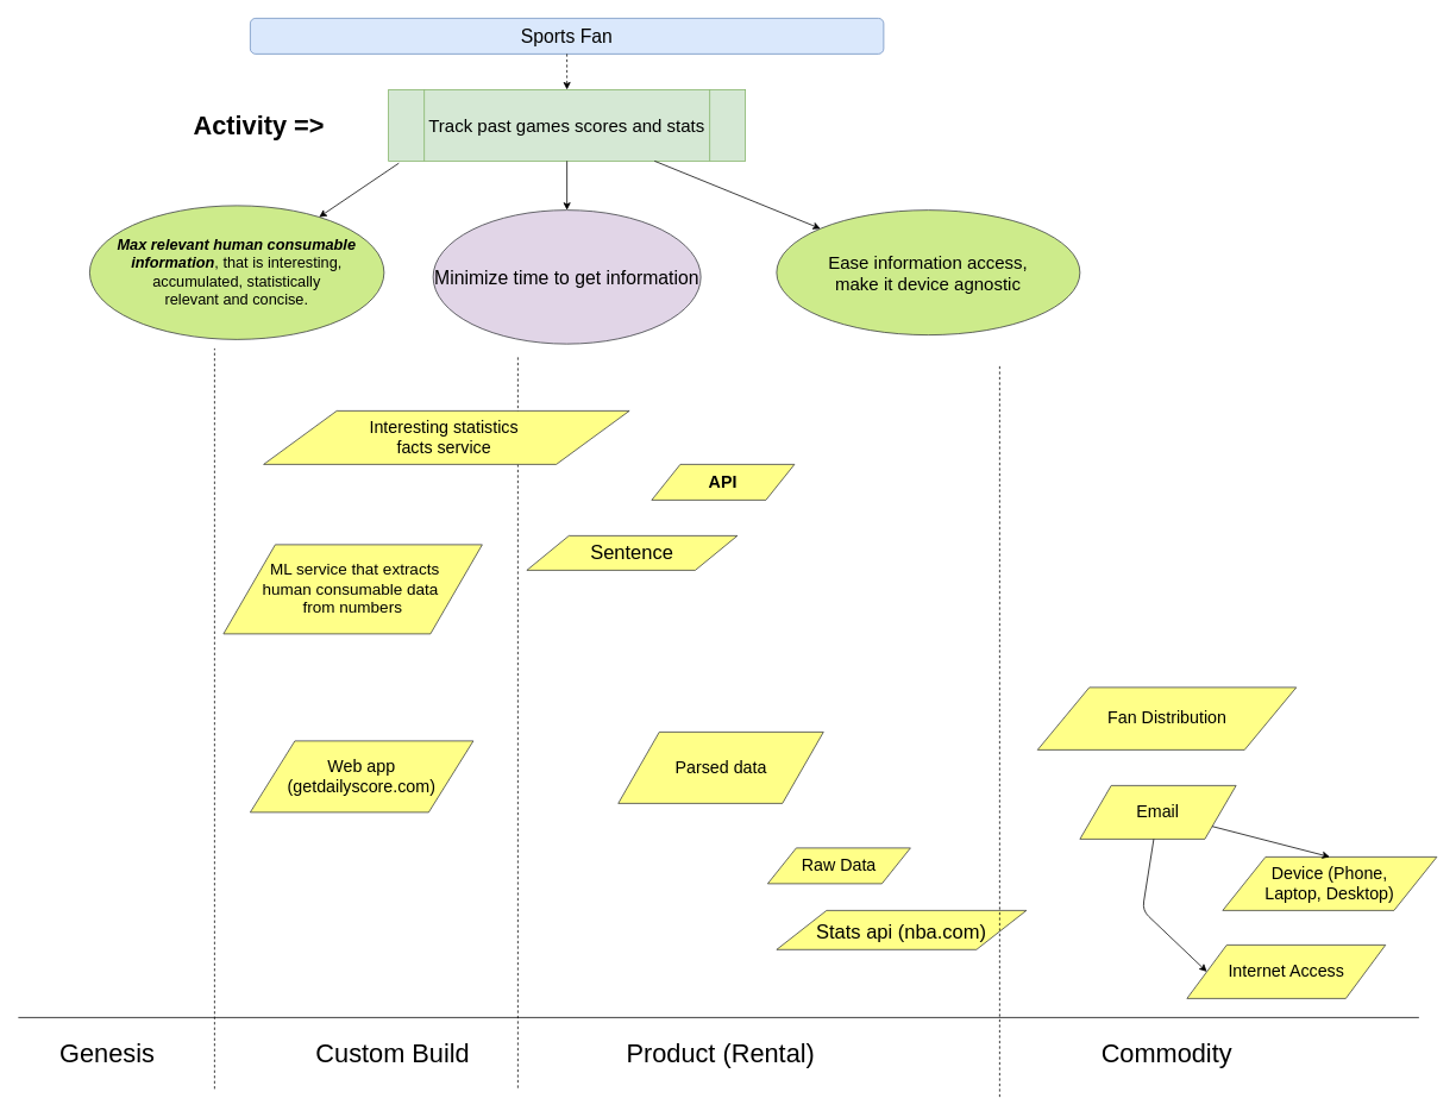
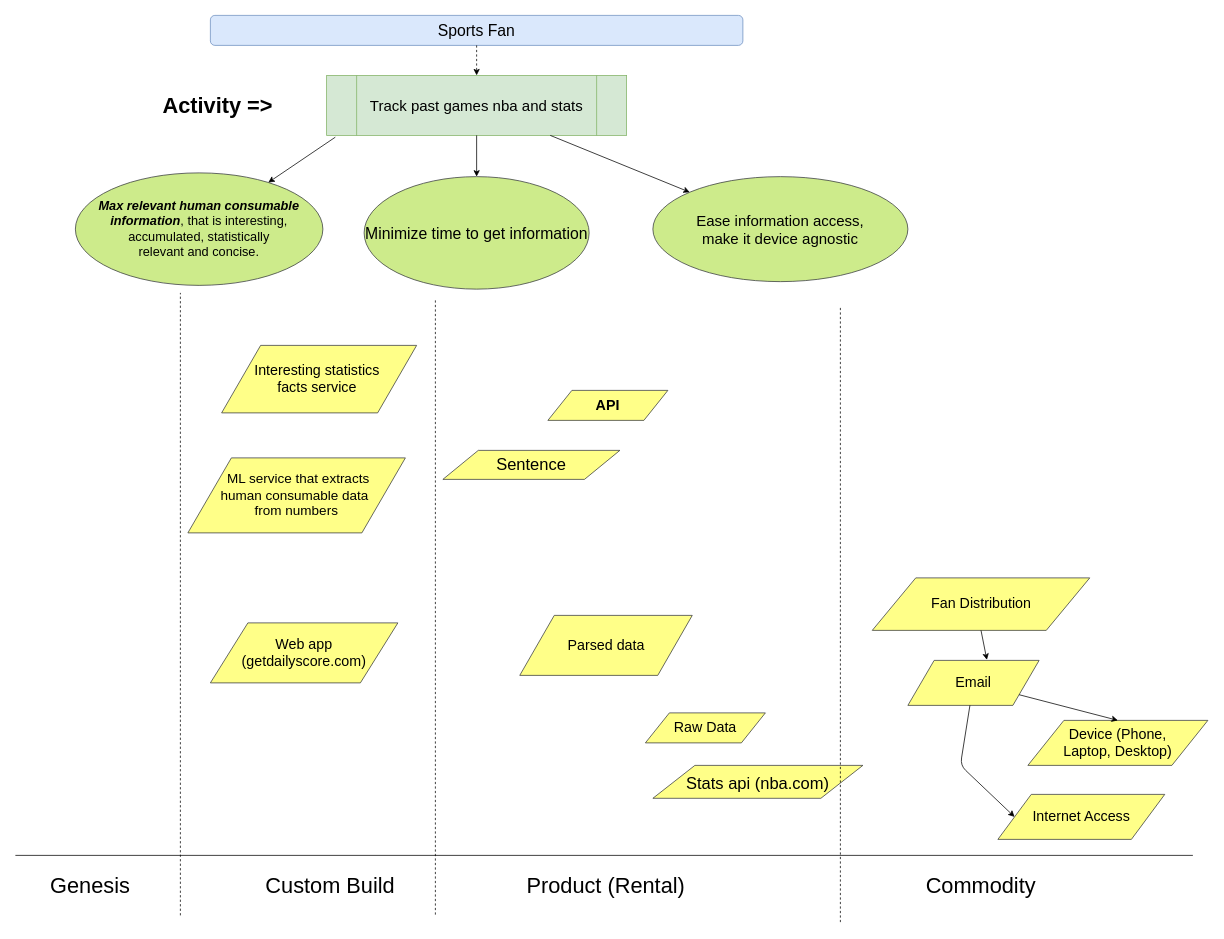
  <mxCell id="0" />
  <mxCell id="1" parent="0" />
  <mxCell id="2" value="Sports Fan" style="rounded=1;whiteSpace=wrap;html=1;fillColor=#dae8fc;strokeColor=#6c8ebf;fontSize=21;" parent="1" vertex="1"><mxGeometry x="280" y="20" width="710" height="40" as="geometry" /></mxCell>
  <mxCell id="3" value="Activity =&amp;gt;" style="text;html=1;strokeColor=none;fillColor=none;align=center;verticalAlign=middle;whiteSpace=wrap;rounded=0;fontStyle=1;fontSize=29;" parent="1" vertex="1"><mxGeometry x="160" y="107.5" width="260" height="65" as="geometry" /></mxCell>
- <mxCell id="4" value="Track past games scores and stats" style="shape=process;whiteSpace=wrap;html=1;backgroundOutline=1;fillColor=#d5e8d4;strokeColor=#82b366;fontSize=20;fontStyle=0" parent="1" vertex="1"><mxGeometry x="435" y="100" width="400" height="80" as="geometry" /></mxCell>
+ <mxCell id="4" value="Track past games nba and stats" style="shape=process;whiteSpace=wrap;html=1;backgroundOutline=1;fillColor=#d5e8d4;strokeColor=#82b366;fontSize=20;fontStyle=0" parent="1" vertex="1"><mxGeometry x="435" y="100" width="400" height="80" as="geometry" /></mxCell>
  <mxCell id="5" value="&lt;span style=&quot;font-size: 17px&quot;&gt;&lt;b style=&quot;font-style: italic ; font-size: 17px&quot;&gt;Max relevant human consumable &lt;br&gt;information&lt;/b&gt;&lt;/span&gt;, that is interesting, accumulated, statistically &lt;br&gt;relevant and concise." style="ellipse;whiteSpace=wrap;html=1;fillColor=#cdeb8b;strokeColor=#36393d;fontSize=17;" parent="1" vertex="1"><mxGeometry x="100" y="230" width="330" height="150" as="geometry" /></mxCell>
- <mxCell id="6" value="Minimize time to get information" style="ellipse;whiteSpace=wrap;html=1;fillColor=#e1d5e7;strokeColor=#36393d;fontSize=21;" parent="1" vertex="1"><mxGeometry x="485" y="235" width="300" height="150" as="geometry" /></mxCell>
+ <mxCell id="6" value="Minimize time to get information" style="ellipse;whiteSpace=wrap;html=1;fillColor=#cdeb8b;strokeColor=#36393d;fontSize=21;" parent="1" vertex="1"><mxGeometry x="485" y="235" width="300" height="150" as="geometry" /></mxCell>
  <mxCell id="7" value="Ease information access, &lt;br&gt;make it device agnostic" style="ellipse;whiteSpace=wrap;html=1;fillColor=#cdeb8b;strokeColor=#36393d;fontSize=20;" parent="1" vertex="1"><mxGeometry x="870" y="235" width="340" height="140" as="geometry" /></mxCell>
  <mxCell id="8" value="" style="endArrow=classic;html=1;exitX=0.029;exitY=1.03;exitDx=0;exitDy=0;exitPerimeter=0;" parent="1" source="4" target="5" edge="1"><mxGeometry width="50" height="50" relative="1" as="geometry"><mxPoint x="160" y="180" as="sourcePoint" /><mxPoint x="-50" y="490" as="targetPoint" /></mxGeometry></mxCell>
  <mxCell id="9" value="" style="endArrow=classic;html=1;" parent="1" source="4" target="6" edge="1"><mxGeometry width="50" height="50" relative="1" as="geometry"><mxPoint x="-110" y="420" as="sourcePoint" /><mxPoint x="-60" y="370" as="targetPoint" /></mxGeometry></mxCell>
  <mxCell id="10" value="" style="endArrow=classic;html=1;" parent="1" source="4" target="7" edge="1"><mxGeometry width="50" height="50" relative="1" as="geometry"><mxPoint x="-110" y="420" as="sourcePoint" /><mxPoint x="-60" y="370" as="targetPoint" /></mxGeometry></mxCell>
  <mxCell id="11" value="" style="endArrow=classic;html=1;fontSize=19;dashed=1;" parent="1" source="2" target="4" edge="1"><mxGeometry width="50" height="50" relative="1" as="geometry"><mxPoint x="-110" y="420" as="sourcePoint" /><mxPoint x="-60" y="370" as="targetPoint" /></mxGeometry></mxCell>
  <mxCell id="12" value="Parsed data" style="shape=parallelogram;perimeter=parallelogramPerimeter;whiteSpace=wrap;html=1;fontSize=19;fillColor=#ffff88;strokeColor=#36393d;" parent="1" vertex="1"><mxGeometry x="692.5" y="820" width="230" height="80" as="geometry" /></mxCell>
  <mxCell id="13" value="Email" style="shape=parallelogram;perimeter=parallelogramPerimeter;whiteSpace=wrap;html=1;fontSize=19;fillColor=#ffff88;strokeColor=#36393d;" parent="1" vertex="1"><mxGeometry x="1210" y="880" width="175" height="60" as="geometry" /></mxCell>
  <mxCell id="14" value="Device (Phone, &lt;br&gt;Laptop, Desktop)" style="shape=parallelogram;perimeter=parallelogramPerimeter;whiteSpace=wrap;html=1;fontSize=19;fillColor=#ffff88;strokeColor=#36393d;" parent="1" vertex="1"><mxGeometry x="1370" y="960" width="240" height="60" as="geometry" /></mxCell>
  <mxCell id="15" value="Internet Access" style="shape=parallelogram;perimeter=parallelogramPerimeter;whiteSpace=wrap;html=1;fontSize=19;fillColor=#ffff88;strokeColor=#36393d;" parent="1" vertex="1"><mxGeometry x="1330" y="1058.67" width="222.5" height="60" as="geometry" /></mxCell>
  <mxCell id="16" value="" style="endArrow=classic;html=1;fontSize=19;entryX=0;entryY=0.5;entryDx=0;entryDy=0;" parent="1" source="13" target="15" edge="1"><mxGeometry width="50" height="50" relative="1" as="geometry"><mxPoint x="1060" y="1110" as="sourcePoint" /><mxPoint x="1193.636" y="980" as="targetPoint" /><Array as="points"><mxPoint x="1280" y="1020" /></Array></mxGeometry></mxCell>
  <mxCell id="17" value="" style="endArrow=classic;html=1;fontSize=19;entryX=0.5;entryY=0;entryDx=0;entryDy=0;" parent="1" source="13" target="14" edge="1"><mxGeometry width="50" height="50" relative="1" as="geometry"><mxPoint x="1060" y="1110" as="sourcePoint" /><mxPoint x="1415.226" y="983.467" as="targetPoint" /></mxGeometry></mxCell>
  <mxCell id="18" value="" style="endArrow=none;html=1;fontSize=19;" parent="1" edge="1"><mxGeometry width="50" height="50" relative="1" as="geometry"><mxPoint x="20" y="1140" as="sourcePoint" /><mxPoint x="1590" y="1140" as="targetPoint" /></mxGeometry></mxCell>
  <mxCell id="19" value="Genesis&lt;br style=&quot;font-size: 29px;&quot;&gt;" style="text;html=1;strokeColor=none;fillColor=none;align=center;verticalAlign=middle;whiteSpace=wrap;rounded=0;fontSize=29;" parent="1" vertex="1"><mxGeometry x="50" y="1170" width="140" height="20" as="geometry" /></mxCell>
  <mxCell id="20" value="" style="endArrow=none;dashed=1;html=1;fontSize=21;" parent="1" edge="1"><mxGeometry width="50" height="50" relative="1" as="geometry"><mxPoint x="240" y="1220" as="sourcePoint" /><mxPoint x="240" y="390" as="targetPoint" /></mxGeometry></mxCell>
  <mxCell id="21" value="Custom Build" style="text;html=1;strokeColor=none;fillColor=none;align=center;verticalAlign=middle;whiteSpace=wrap;rounded=0;fontSize=29;" parent="1" vertex="1"><mxGeometry x="330" y="1170" width="220" height="20" as="geometry" /></mxCell>
  <mxCell id="22" value="" style="endArrow=none;dashed=1;html=1;fontSize=21;" parent="1" edge="1"><mxGeometry width="50" height="50" relative="1" as="geometry"><mxPoint x="580" y="400" as="sourcePoint" /><mxPoint x="580" y="1220" as="targetPoint" /></mxGeometry></mxCell>
  <mxCell id="23" value="Product (Rental)" style="text;html=1;strokeColor=none;fillColor=none;align=center;verticalAlign=middle;whiteSpace=wrap;rounded=0;fontSize=29;" parent="1" vertex="1"><mxGeometry x="690" y="1150" width="235" height="60" as="geometry" /></mxCell>
  <mxCell id="24" value="Commodity" style="text;html=1;strokeColor=none;fillColor=none;align=center;verticalAlign=middle;whiteSpace=wrap;rounded=0;fontSize=29;" parent="1" vertex="1"><mxGeometry x="1190" y="1150" width="235" height="60" as="geometry" /></mxCell>
  <mxCell id="25" value="Fan Distribution" style="shape=parallelogram;perimeter=parallelogramPerimeter;whiteSpace=wrap;html=1;fontSize=19;fillColor=#ffff88;strokeColor=#36393d;" parent="1" vertex="1"><mxGeometry x="1162.5" y="770" width="290" height="70" as="geometry" /></mxCell>
+ <mxCell id="26" value="" style="endArrow=classic;html=1;fontSize=29;entryX=0.602;entryY=-0.011;entryDx=0;entryDy=0;entryPerimeter=0;exitX=0.5;exitY=1;exitDx=0;exitDy=0;" parent="1" source="25" target="13" edge="1"><mxGeometry width="50" height="50" relative="1" as="geometry"><mxPoint x="10" y="1280" as="sourcePoint" /><mxPoint x="60" y="1230" as="targetPoint" /></mxGeometry></mxCell>
  <mxCell id="27" value="&lt;font style=&quot;font-size: 22px&quot;&gt;Stats api (nba.com)&lt;/font&gt;" style="shape=parallelogram;perimeter=parallelogramPerimeter;whiteSpace=wrap;html=1;fontSize=29;fillColor=#ffff88;strokeColor=#36393d;" parent="1" vertex="1"><mxGeometry x="870" y="1020" width="280" height="43.91" as="geometry" /></mxCell>
  <mxCell id="28" value="Sentence" style="shape=parallelogram;perimeter=parallelogramPerimeter;whiteSpace=wrap;html=1;fontSize=22;fillColor=#ffff88;strokeColor=#36393d;" parent="1" vertex="1"><mxGeometry x="590" y="600" width="236" height="38.67" as="geometry" /></mxCell>
  <mxCell id="29" value="&amp;nbsp;ML service that extracts&lt;br&gt;human consumable data&amp;nbsp;&lt;br&gt;from numbers" style="shape=parallelogram;perimeter=parallelogramPerimeter;whiteSpace=wrap;html=1;fontSize=18;fillColor=#ffff88;strokeColor=#36393d;" parent="1" vertex="1"><mxGeometry x="250" y="610" width="290" height="100" as="geometry" /></mxCell>
- <mxCell id="30" value="Interesting statistics&amp;nbsp;&lt;br&gt;facts service&amp;nbsp;" style="shape=parallelogram;perimeter=parallelogramPerimeter;whiteSpace=wrap;html=1;fontSize=19;fillColor=#ffff88;strokeColor=#36393d;" vertex="1" parent="1"><mxGeometry x="295" y="460" width="410" height="60" as="geometry" /></mxCell>
+ <mxCell id="30" value="Interesting statistics&amp;nbsp;&lt;br&gt;facts service&amp;nbsp;" style="shape=parallelogram;perimeter=parallelogramPerimeter;whiteSpace=wrap;html=1;fontSize=19;fillColor=#ffff88;strokeColor=#36393d;" vertex="1" parent="1"><mxGeometry x="295" y="460" width="260" height="90" as="geometry" /></mxCell>
  <mxCell id="31" value="Web app &lt;br&gt;(getdailyscore.com)" style="shape=parallelogram;perimeter=parallelogramPerimeter;whiteSpace=wrap;html=1;fontSize=19;fillColor=#ffff88;strokeColor=#36393d;" vertex="1" parent="1"><mxGeometry x="280" y="830" width="250" height="80" as="geometry" /></mxCell>
  <mxCell id="32" value="Raw Data" style="shape=parallelogram;perimeter=parallelogramPerimeter;whiteSpace=wrap;html=1;fontSize=19;fillColor=#ffff88;strokeColor=#36393d;" vertex="1" parent="1"><mxGeometry x="860" y="950" width="160" height="40" as="geometry" /></mxCell>
  <mxCell id="33" value="" style="endArrow=none;dashed=1;html=1;fontSize=21;" edge="1" parent="1"><mxGeometry width="50" height="50" relative="1" as="geometry"><mxPoint x="1120" y="410" as="sourcePoint" /><mxPoint x="1120" y="1230" as="targetPoint" /></mxGeometry></mxCell>
  <mxCell id="34" value="&lt;b&gt;API&lt;/b&gt;" style="shape=parallelogram;perimeter=parallelogramPerimeter;whiteSpace=wrap;html=1;fontSize=19;fillColor=#ffff88;strokeColor=#36393d;" vertex="1" parent="1"><mxGeometry x="730" y="520" width="160" height="40" as="geometry" /></mxCell>
